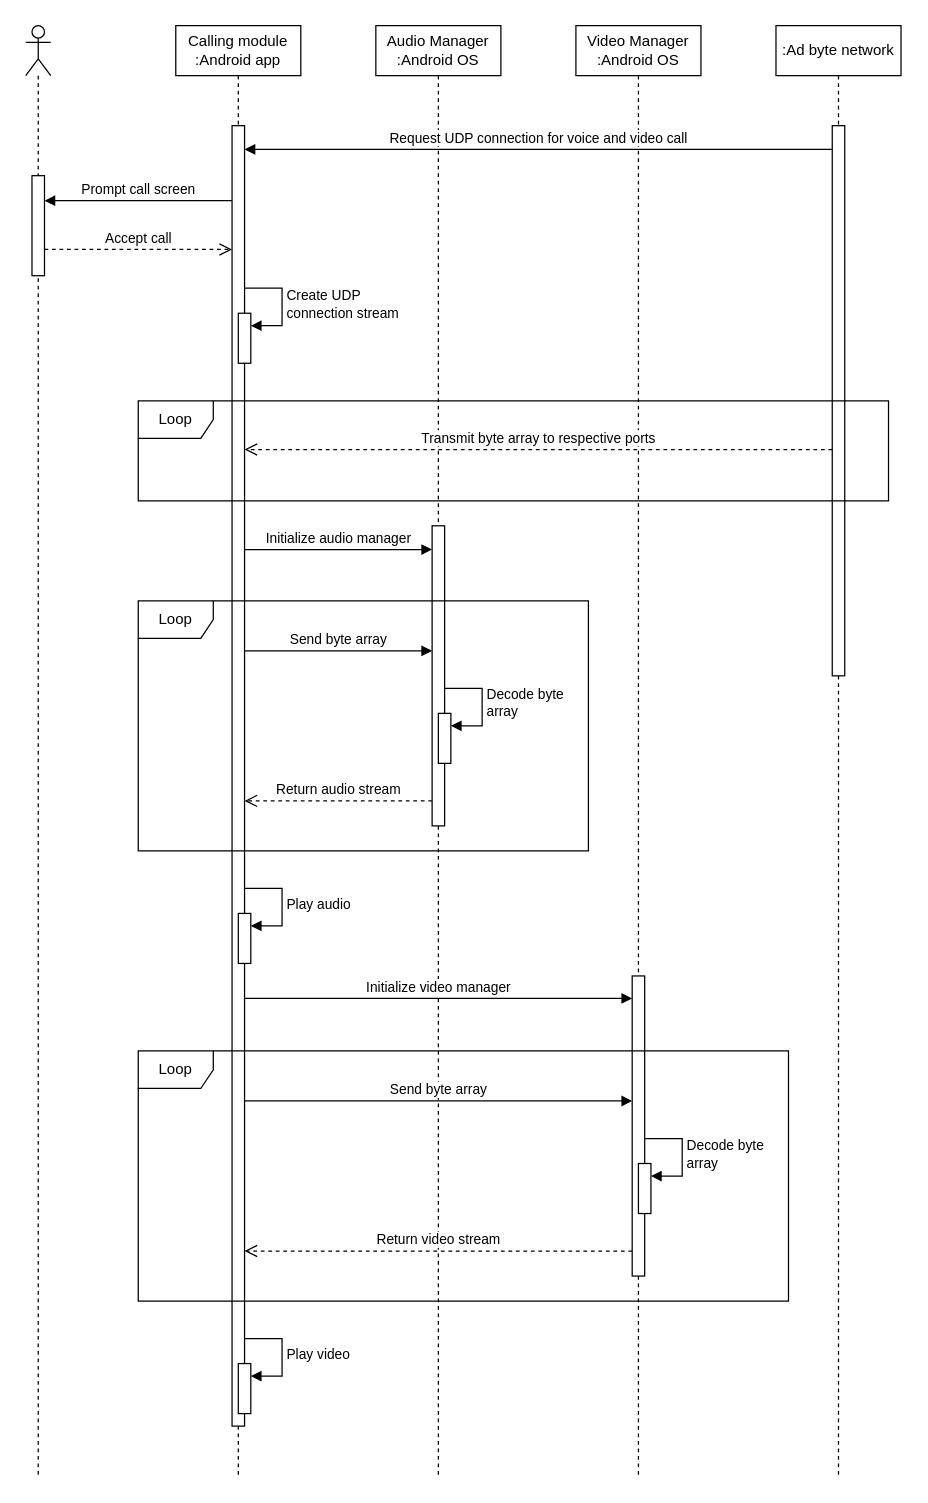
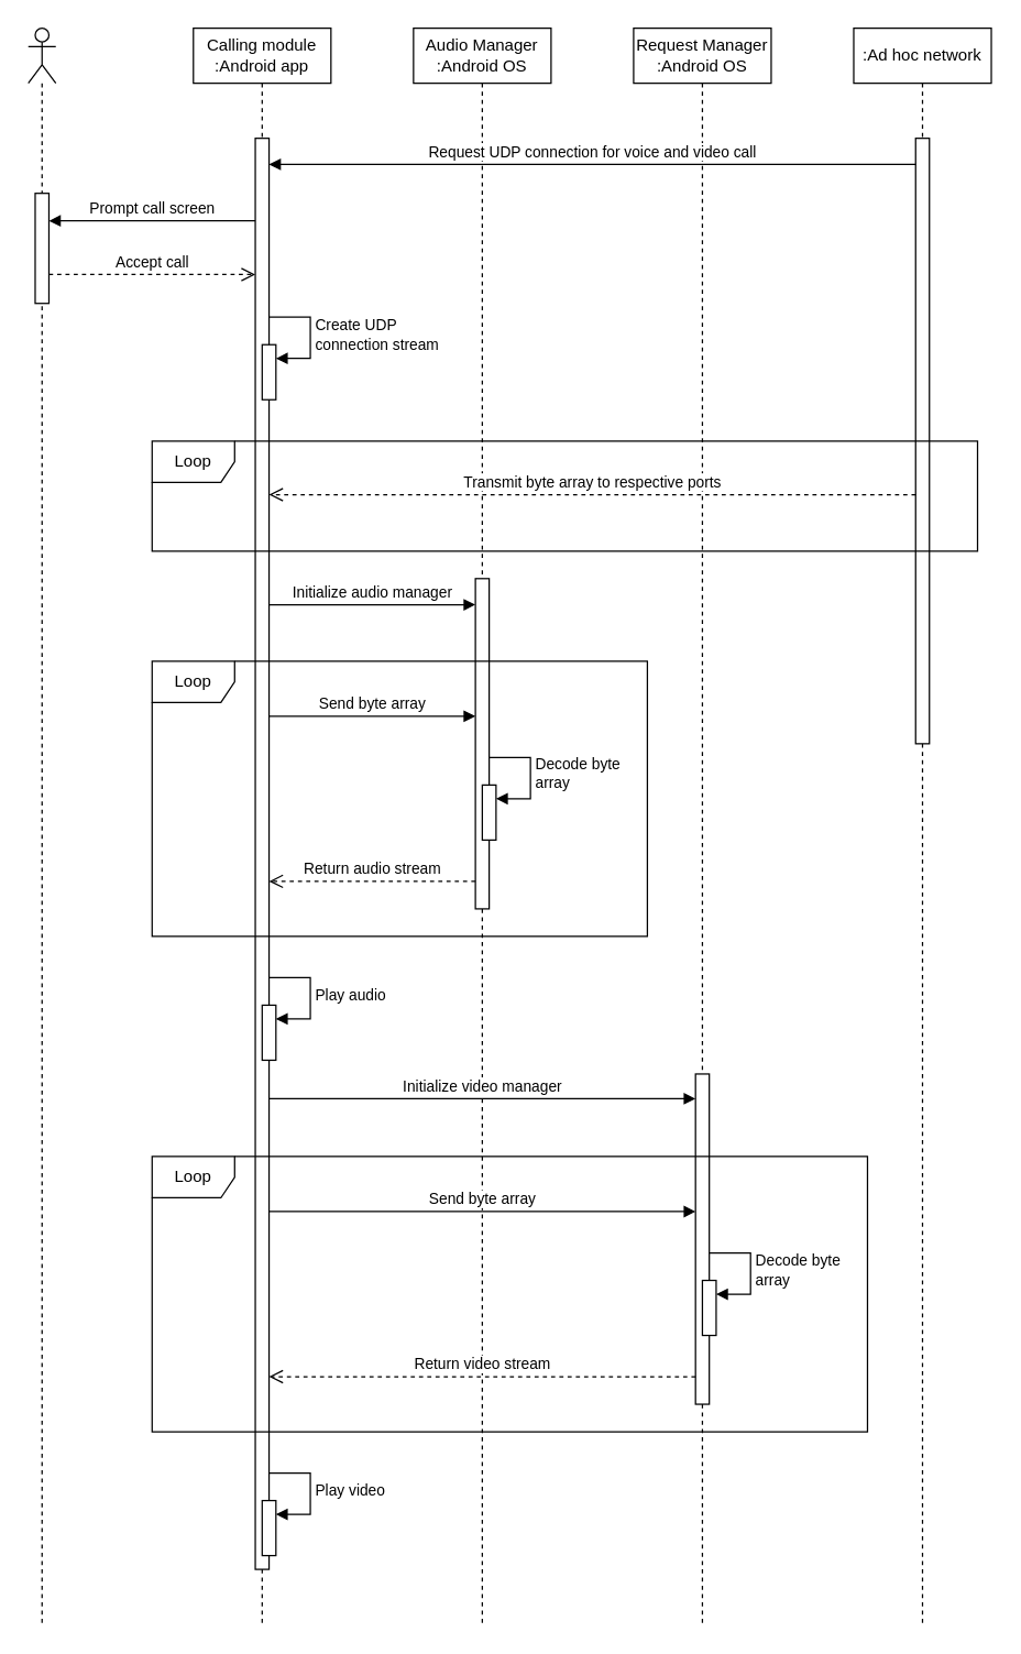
  <mxCell id="0" />
  <mxCell id="1" parent="0" />
  <mxCell id="2" value="" style="shape=umlLifeline;perimeter=lifelinePerimeter;whiteSpace=wrap;html=1;container=1;dropTarget=0;collapsible=0;recursiveResize=0;outlineConnect=0;portConstraint=eastwest;newEdgeStyle={&quot;curved&quot;:0,&quot;rounded&quot;:0};participant=umlActor;" vertex="1" parent="1"><mxGeometry x="20" y="20" width="20" height="1160" as="geometry" /></mxCell>
  <mxCell id="3" value="" style="html=1;points=[[0,0,0,0,5],[0,1,0,0,-5],[1,0,0,0,5],[1,1,0,0,-5]];perimeter=orthogonalPerimeter;outlineConnect=0;targetShapes=umlLifeline;portConstraint=eastwest;newEdgeStyle={&quot;curved&quot;:0,&quot;rounded&quot;:0};" vertex="1" parent="2"><mxGeometry x="5" y="120" width="10" height="80" as="geometry" /></mxCell>
  <mxCell id="4" value="Calling module :Android app" style="shape=umlLifeline;perimeter=lifelinePerimeter;whiteSpace=wrap;html=1;container=1;dropTarget=0;collapsible=0;recursiveResize=0;outlineConnect=0;portConstraint=eastwest;newEdgeStyle={&quot;curved&quot;:0,&quot;rounded&quot;:0};" vertex="1" parent="1"><mxGeometry x="140" y="20" width="100" height="1160" as="geometry" /></mxCell>
  <mxCell id="5" value="" style="html=1;points=[[0,0,0,0,5],[0,1,0,0,-5],[1,0,0,0,5],[1,1,0,0,-5]];perimeter=orthogonalPerimeter;outlineConnect=0;targetShapes=umlLifeline;portConstraint=eastwest;newEdgeStyle={&quot;curved&quot;:0,&quot;rounded&quot;:0};" vertex="1" parent="4"><mxGeometry x="45" y="80" width="10" height="1040" as="geometry" /></mxCell>
  <mxCell id="6" value="" style="html=1;points=[[0,0,0,0,5],[0,1,0,0,-5],[1,0,0,0,5],[1,1,0,0,-5]];perimeter=orthogonalPerimeter;outlineConnect=0;targetShapes=umlLifeline;portConstraint=eastwest;newEdgeStyle={&quot;curved&quot;:0,&quot;rounded&quot;:0};" vertex="1" parent="4"><mxGeometry x="50" y="230" width="10" height="40" as="geometry" /></mxCell>
  <mxCell id="7" value="Create UDP&lt;div&gt;connection stream&lt;/div&gt;" style="html=1;align=left;spacingLeft=2;endArrow=block;rounded=0;edgeStyle=orthogonalEdgeStyle;curved=0;rounded=0;" edge="1" target="6" parent="4"><mxGeometry relative="1" as="geometry"><mxPoint x="55" y="210" as="sourcePoint" /><Array as="points"><mxPoint x="85" y="240" /></Array></mxGeometry></mxCell>
  <mxCell id="8" value="" style="html=1;points=[[0,0,0,0,5],[0,1,0,0,-5],[1,0,0,0,5],[1,1,0,0,-5]];perimeter=orthogonalPerimeter;outlineConnect=0;targetShapes=umlLifeline;portConstraint=eastwest;newEdgeStyle={&quot;curved&quot;:0,&quot;rounded&quot;:0};" vertex="1" parent="4"><mxGeometry x="50" y="710" width="10" height="40" as="geometry" /></mxCell>
  <mxCell id="9" value="Play audio" style="html=1;align=left;spacingLeft=2;endArrow=block;rounded=0;edgeStyle=orthogonalEdgeStyle;curved=0;rounded=0;" edge="1" target="8" parent="4"><mxGeometry relative="1" as="geometry"><mxPoint x="55" y="690" as="sourcePoint" /><Array as="points"><mxPoint x="85" y="720" /></Array></mxGeometry></mxCell>
  <mxCell id="10" value="" style="html=1;points=[[0,0,0,0,5],[0,1,0,0,-5],[1,0,0,0,5],[1,1,0,0,-5]];perimeter=orthogonalPerimeter;outlineConnect=0;targetShapes=umlLifeline;portConstraint=eastwest;newEdgeStyle={&quot;curved&quot;:0,&quot;rounded&quot;:0};" vertex="1" parent="4"><mxGeometry x="50" y="1070" width="10" height="40" as="geometry" /></mxCell>
  <mxCell id="11" value="Play video" style="html=1;align=left;spacingLeft=2;endArrow=block;rounded=0;edgeStyle=orthogonalEdgeStyle;curved=0;rounded=0;" edge="1" target="10" parent="4"><mxGeometry relative="1" as="geometry"><mxPoint x="55" y="1050" as="sourcePoint" /><Array as="points"><mxPoint x="85" y="1080" /></Array></mxGeometry></mxCell>
  <mxCell id="12" value="Audio Manager :Android OS" style="shape=umlLifeline;perimeter=lifelinePerimeter;whiteSpace=wrap;html=1;container=1;dropTarget=0;collapsible=0;recursiveResize=0;outlineConnect=0;portConstraint=eastwest;newEdgeStyle={&quot;curved&quot;:0,&quot;rounded&quot;:0};" vertex="1" parent="1"><mxGeometry x="300" y="20" width="100" height="1160" as="geometry" /></mxCell>
  <mxCell id="13" value="" style="html=1;points=[[0,0,0,0,5],[0,1,0,0,-5],[1,0,0,0,5],[1,1,0,0,-5]];perimeter=orthogonalPerimeter;outlineConnect=0;targetShapes=umlLifeline;portConstraint=eastwest;newEdgeStyle={&quot;curved&quot;:0,&quot;rounded&quot;:0};" vertex="1" parent="12"><mxGeometry x="45" y="400" width="10" height="240" as="geometry" /></mxCell>
- <mxCell id="14" value="Video Manager :Android OS" style="shape=umlLifeline;perimeter=lifelinePerimeter;whiteSpace=wrap;html=1;container=1;dropTarget=0;collapsible=0;recursiveResize=0;outlineConnect=0;portConstraint=eastwest;newEdgeStyle={&quot;curved&quot;:0,&quot;rounded&quot;:0};" vertex="1" parent="1"><mxGeometry x="460" y="20" width="100" height="1160" as="geometry" /></mxCell>
+ <mxCell id="14" value="Request Manager :Android OS" style="shape=umlLifeline;perimeter=lifelinePerimeter;whiteSpace=wrap;html=1;container=1;dropTarget=0;collapsible=0;recursiveResize=0;outlineConnect=0;portConstraint=eastwest;newEdgeStyle={&quot;curved&quot;:0,&quot;rounded&quot;:0};" vertex="1" parent="1"><mxGeometry x="460" y="20" width="100" height="1160" as="geometry" /></mxCell>
  <mxCell id="15" value="" style="html=1;points=[[0,0,0,0,5],[0,1,0,0,-5],[1,0,0,0,5],[1,1,0,0,-5]];perimeter=orthogonalPerimeter;outlineConnect=0;targetShapes=umlLifeline;portConstraint=eastwest;newEdgeStyle={&quot;curved&quot;:0,&quot;rounded&quot;:0};" vertex="1" parent="14"><mxGeometry x="45" y="760" width="10" height="240" as="geometry" /></mxCell>
- <mxCell id="16" value=":Ad byte network" style="shape=umlLifeline;perimeter=lifelinePerimeter;whiteSpace=wrap;html=1;container=1;dropTarget=0;collapsible=0;recursiveResize=0;outlineConnect=0;portConstraint=eastwest;newEdgeStyle={&quot;curved&quot;:0,&quot;rounded&quot;:0};" vertex="1" parent="1"><mxGeometry x="620" y="20" width="100" height="1160" as="geometry" /></mxCell>
+ <mxCell id="16" value=":Ad hoc network" style="shape=umlLifeline;perimeter=lifelinePerimeter;whiteSpace=wrap;html=1;container=1;dropTarget=0;collapsible=0;recursiveResize=0;outlineConnect=0;portConstraint=eastwest;newEdgeStyle={&quot;curved&quot;:0,&quot;rounded&quot;:0};" vertex="1" parent="1"><mxGeometry x="620" y="20" width="100" height="1160" as="geometry" /></mxCell>
  <mxCell id="17" value="" style="html=1;points=[[0,0,0,0,5],[0,1,0,0,-5],[1,0,0,0,5],[1,1,0,0,-5]];perimeter=orthogonalPerimeter;outlineConnect=0;targetShapes=umlLifeline;portConstraint=eastwest;newEdgeStyle={&quot;curved&quot;:0,&quot;rounded&quot;:0};" vertex="1" parent="16"><mxGeometry x="45" y="80" width="10" height="440" as="geometry" /></mxCell>
  <mxCell id="18" value="Request UDP connection for voice and video call" style="html=1;verticalAlign=bottom;endArrow=block;curved=0;rounded=0;" edge="1" parent="1"><mxGeometry width="80" relative="1" as="geometry"><mxPoint x="665" y="119" as="sourcePoint" /><mxPoint x="195" y="119" as="targetPoint" /></mxGeometry></mxCell>
  <mxCell id="19" value="Prompt call screen" style="html=1;verticalAlign=bottom;endArrow=block;curved=0;rounded=0;" edge="1" parent="1"><mxGeometry width="80" relative="1" as="geometry"><mxPoint x="185" y="160" as="sourcePoint" /><mxPoint x="35" y="160" as="targetPoint" /></mxGeometry></mxCell>
  <mxCell id="20" value="Accept call" style="html=1;verticalAlign=bottom;endArrow=open;dashed=1;endSize=8;curved=0;rounded=0;" edge="1" parent="1"><mxGeometry relative="1" as="geometry"><mxPoint x="35" y="199" as="sourcePoint" /><mxPoint x="185" y="199" as="targetPoint" /></mxGeometry></mxCell>
  <mxCell id="21" value="Loop" style="shape=umlFrame;whiteSpace=wrap;html=1;pointerEvents=0;" vertex="1" parent="1"><mxGeometry x="110" y="320" width="600" height="80" as="geometry" /></mxCell>
  <mxCell id="22" value="Transmit byte array to respective ports" style="html=1;verticalAlign=bottom;endArrow=open;dashed=1;endSize=8;curved=0;rounded=0;" edge="1" parent="1"><mxGeometry relative="1" as="geometry"><mxPoint x="665" y="359" as="sourcePoint" /><mxPoint x="195" y="359" as="targetPoint" /></mxGeometry></mxCell>
  <mxCell id="23" value="Initialize audio manager" style="html=1;verticalAlign=bottom;endArrow=block;curved=0;rounded=0;" edge="1" parent="1"><mxGeometry width="80" relative="1" as="geometry"><mxPoint x="195" y="439" as="sourcePoint" /><mxPoint x="345" y="439" as="targetPoint" /></mxGeometry></mxCell>
  <mxCell id="24" value="Loop" style="shape=umlFrame;whiteSpace=wrap;html=1;pointerEvents=0;" vertex="1" parent="1"><mxGeometry x="110" y="480" width="360" height="200" as="geometry" /></mxCell>
  <mxCell id="25" value="Send byte array" style="html=1;verticalAlign=bottom;endArrow=block;curved=0;rounded=0;" edge="1" parent="1"><mxGeometry width="80" relative="1" as="geometry"><mxPoint x="195" y="520" as="sourcePoint" /><mxPoint x="345" y="520" as="targetPoint" /></mxGeometry></mxCell>
  <mxCell id="26" value="" style="html=1;points=[[0,0,0,0,5],[0,1,0,0,-5],[1,0,0,0,5],[1,1,0,0,-5]];perimeter=orthogonalPerimeter;outlineConnect=0;targetShapes=umlLifeline;portConstraint=eastwest;newEdgeStyle={&quot;curved&quot;:0,&quot;rounded&quot;:0};" vertex="1" parent="1"><mxGeometry x="350" y="570" width="10" height="40" as="geometry" /></mxCell>
  <mxCell id="27" value="Decode byte&lt;div&gt;array&lt;/div&gt;" style="html=1;align=left;spacingLeft=2;endArrow=block;rounded=0;edgeStyle=orthogonalEdgeStyle;curved=0;rounded=0;" edge="1" target="26" parent="1"><mxGeometry x="-0.003" relative="1" as="geometry"><mxPoint x="355" y="550" as="sourcePoint" /><Array as="points"><mxPoint x="385" y="580" /></Array><mxPoint as="offset" /></mxGeometry></mxCell>
  <mxCell id="28" value="Return audio stream" style="html=1;verticalAlign=bottom;endArrow=open;dashed=1;endSize=8;curved=0;rounded=0;" edge="1" parent="1"><mxGeometry relative="1" as="geometry"><mxPoint x="345" y="640" as="sourcePoint" /><mxPoint x="195" y="640" as="targetPoint" /></mxGeometry></mxCell>
  <mxCell id="29" value="Initialize video manager" style="html=1;verticalAlign=bottom;endArrow=block;curved=0;rounded=0;" edge="1" parent="1"><mxGeometry width="80" relative="1" as="geometry"><mxPoint x="195" y="798" as="sourcePoint" /><mxPoint x="505" y="798" as="targetPoint" /></mxGeometry></mxCell>
  <mxCell id="30" value="Loop" style="shape=umlFrame;whiteSpace=wrap;html=1;pointerEvents=0;" vertex="1" parent="1"><mxGeometry x="110" y="840" width="520" height="200" as="geometry" /></mxCell>
  <mxCell id="31" value="Send byte array" style="html=1;verticalAlign=bottom;endArrow=block;curved=0;rounded=0;" edge="1" parent="1"><mxGeometry width="80" relative="1" as="geometry"><mxPoint x="195" y="880" as="sourcePoint" /><mxPoint x="505" y="880" as="targetPoint" /></mxGeometry></mxCell>
  <mxCell id="32" value="" style="html=1;points=[[0,0,0,0,5],[0,1,0,0,-5],[1,0,0,0,5],[1,1,0,0,-5]];perimeter=orthogonalPerimeter;outlineConnect=0;targetShapes=umlLifeline;portConstraint=eastwest;newEdgeStyle={&quot;curved&quot;:0,&quot;rounded&quot;:0};" vertex="1" parent="1"><mxGeometry x="510" y="930" width="10" height="40" as="geometry" /></mxCell>
  <mxCell id="33" value="Decode byte&lt;div&gt;array&lt;/div&gt;" style="html=1;align=left;spacingLeft=2;endArrow=block;rounded=0;edgeStyle=orthogonalEdgeStyle;curved=0;rounded=0;" edge="1" target="32" parent="1"><mxGeometry relative="1" as="geometry"><mxPoint x="515" y="910" as="sourcePoint" /><Array as="points"><mxPoint x="545" y="940" /></Array></mxGeometry></mxCell>
  <mxCell id="34" value="Return video stream" style="html=1;verticalAlign=bottom;endArrow=open;dashed=1;endSize=8;curved=0;rounded=0;" edge="1" parent="1"><mxGeometry relative="1" as="geometry"><mxPoint x="505" y="1000" as="sourcePoint" /><mxPoint x="195" y="1000" as="targetPoint" /></mxGeometry></mxCell>
